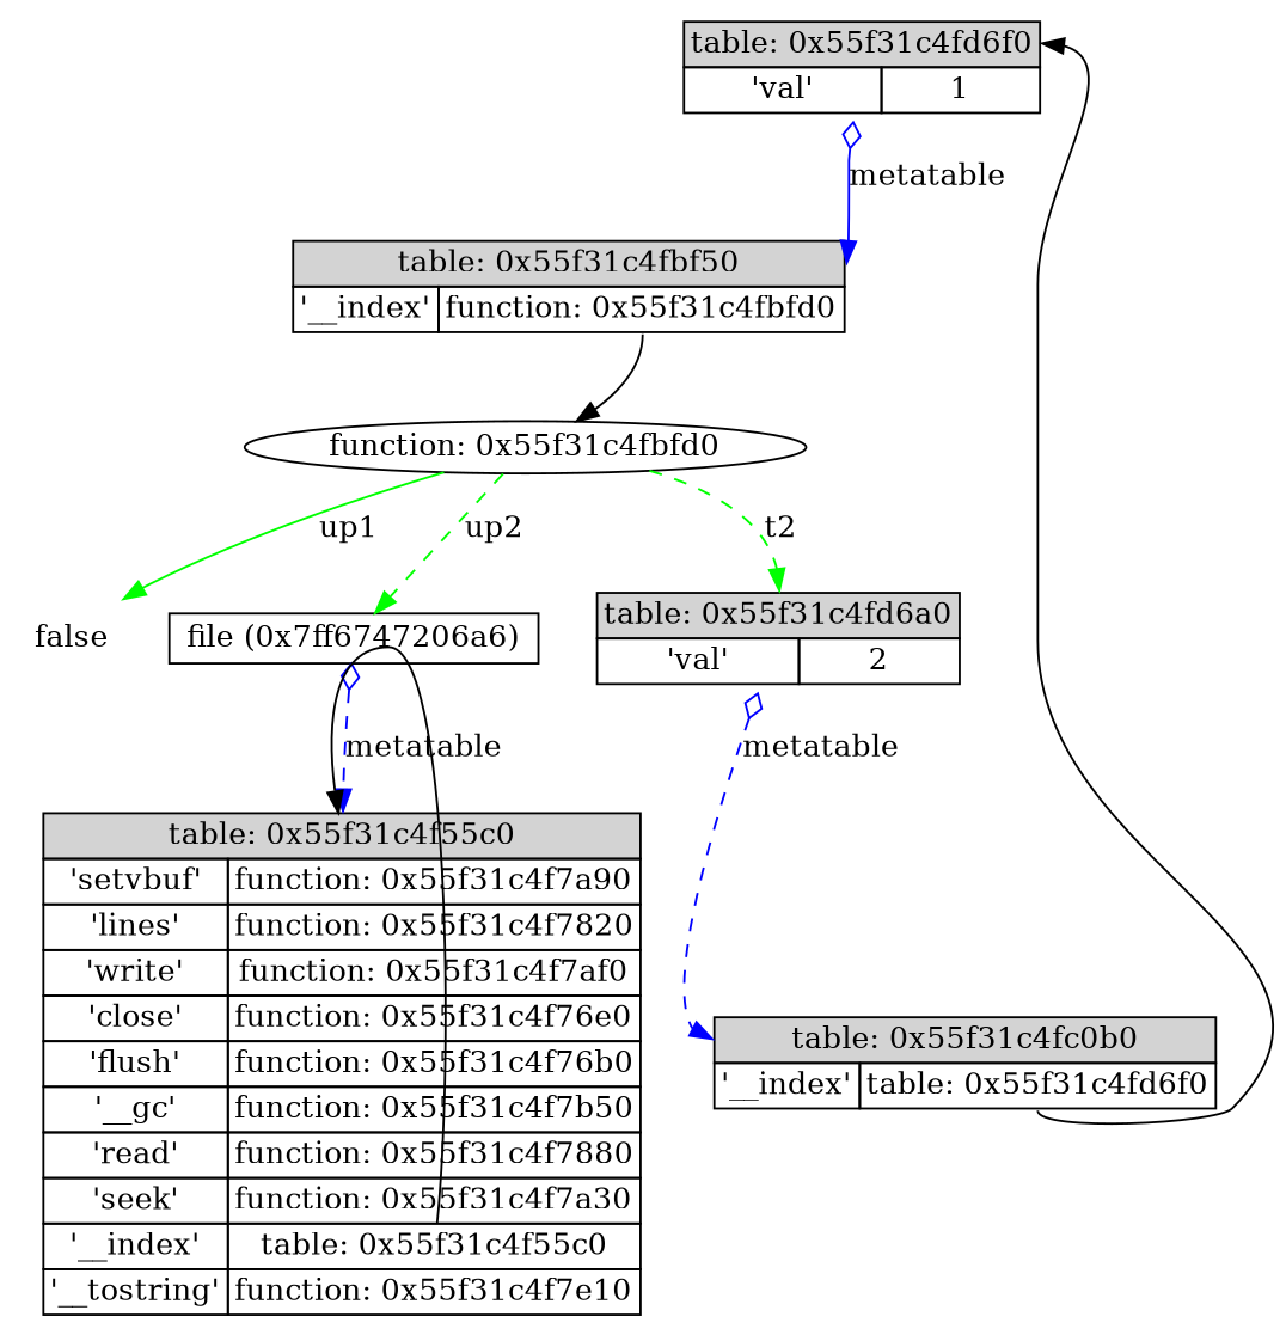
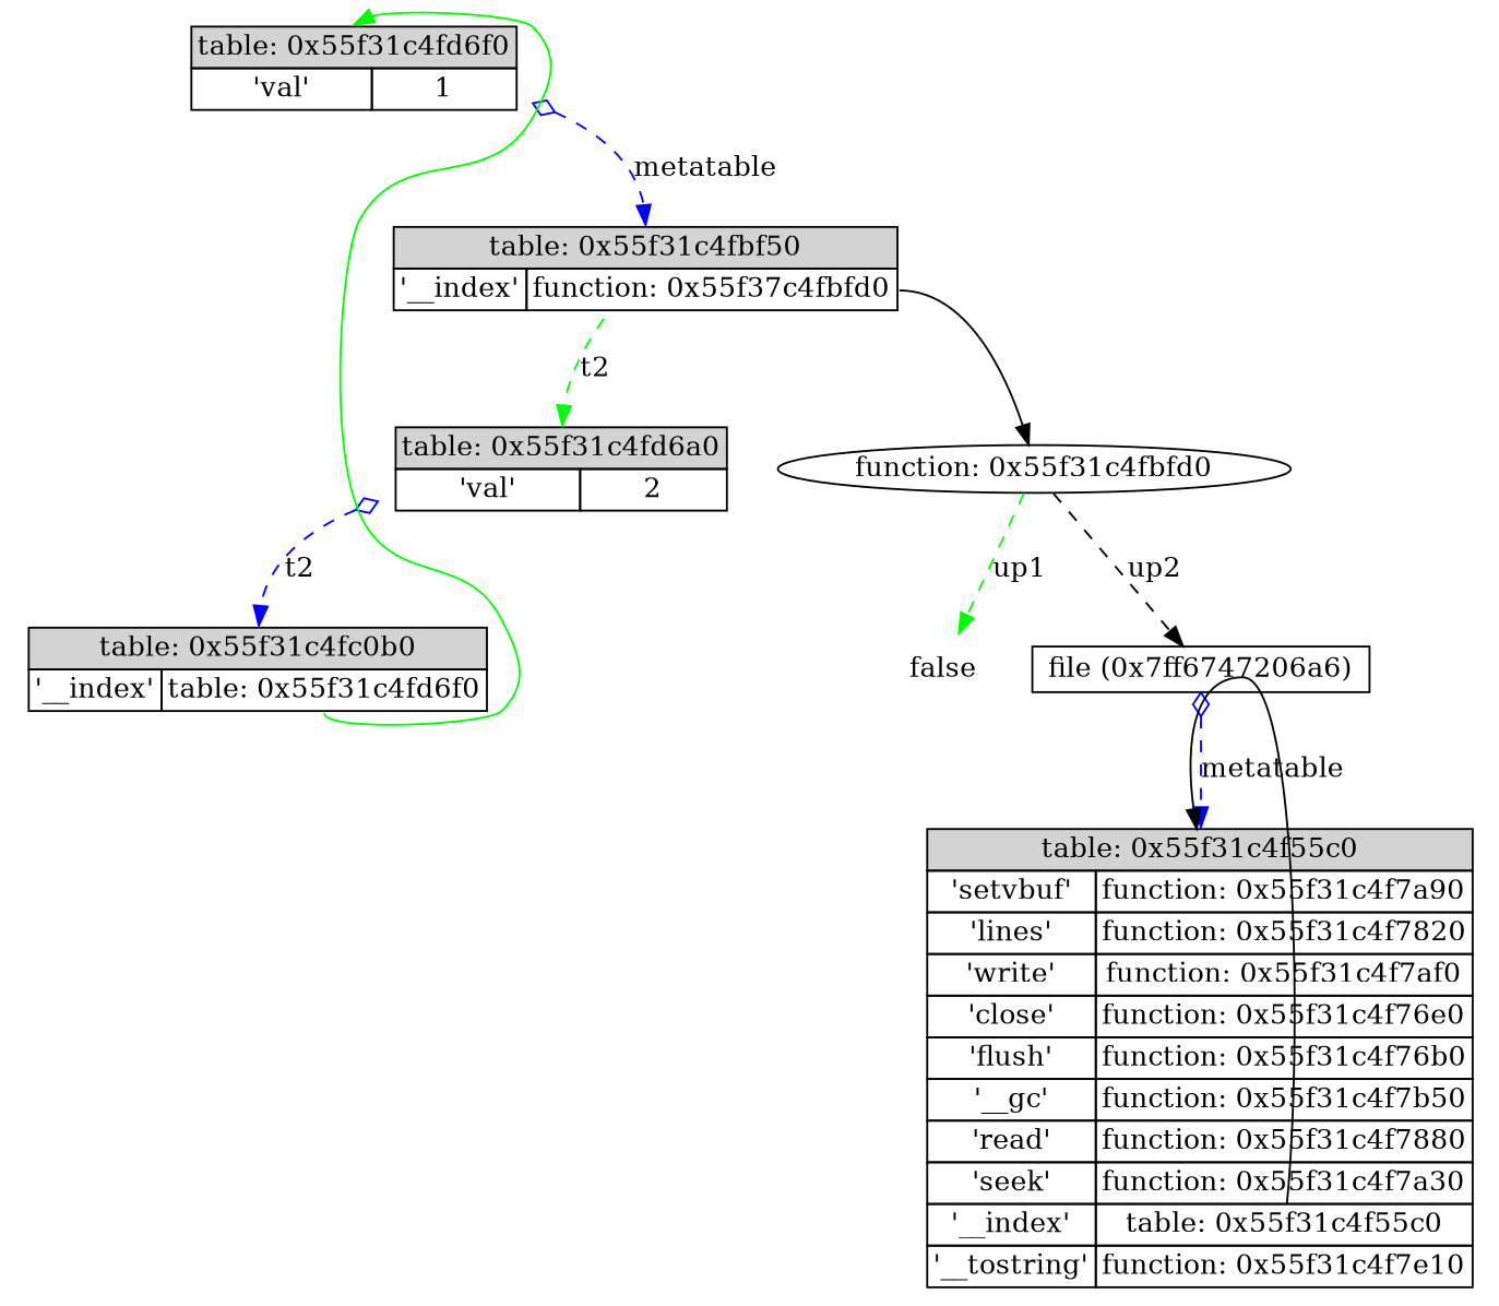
  digraph {
    node [shape=plaintext]
    edge [headport=0 style=dashed]
    n1 [label=<<TABLE BORDER="0" CELLBORDER="1" CELLSPACING="0">   <TR><TD PORT="0" COLSPAN="2" BGCOLOR="lightgrey">table: 0x55f31c4fd6f0</TD></TR>   <TR><TD PORT="k1">'val'</TD><TD PORT="v1">1</TD></TR> </TABLE>>]
-   n2 [label=<<TABLE BORDER="0" CELLBORDER="1" CELLSPACING="0">   <TR><TD PORT="0" COLSPAN="2" BGCOLOR="lightgrey">table: 0x55f31c4fbf50</TD></TR>   <TR><TD PORT="k1">'__index'</TD><TD PORT="v1">function: 0x55f31c4fbfd0</TD></TR> </TABLE>>]
+   n2 [label=<<TABLE BORDER="0" CELLBORDER="1" CELLSPACING="0">   <TR><TD PORT="0" COLSPAN="2" BGCOLOR="lightgrey">table: 0x55f31c4fbf50</TD></TR>   <TR><TD PORT="k1">'__index'</TD><TD PORT="v1">function: 0x55f37c4fbfd0</TD></TR> </TABLE>>]
    n3 [height=0.3 label="function: 0x55f31c4fbfd0" margin=0.01 shape=ellipse]
    n4 [label=<<TABLE BORDER="0" CELLBORDER="1" CELLSPACING="0">   <TR><TD PORT="0" COLSPAN="2" BGCOLOR="lightgrey">table: 0x55f31c4fd6a0</TD></TR>   <TR><TD PORT="k1">'val'</TD><TD PORT="v1">2</TD></TR> </TABLE>>]
    n5 [label=false]
    n6 [height=0.3 label="file (0x7ff6747206a6)" shape=box]
    n7 [label=<<TABLE BORDER="0" CELLBORDER="1" CELLSPACING="0">   <TR><TD PORT="0" COLSPAN="2" BGCOLOR="lightgrey">table: 0x55f31c4fc0b0</TD></TR>   <TR><TD PORT="k1">'__index'</TD><TD PORT="v1">table: 0x55f31c4fd6f0</TD></TR> </TABLE>>]
    n8 [label=<<TABLE BORDER="0" CELLBORDER="1" CELLSPACING="0">   <TR><TD PORT="0" COLSPAN="2" BGCOLOR="lightgrey">table: 0x55f31c4f55c0</TD></TR>   <TR><TD PORT="k1">'setvbuf'</TD><TD PORT="v1">function: 0x55f31c4f7a90</TD></TR>   <TR><TD PORT="k2">'lines'</TD><TD PORT="v2">function: 0x55f31c4f7820</TD></TR>   <TR><TD PORT="k3">'write'</TD><TD PORT="v3">function: 0x55f31c4f7af0</TD></TR>   <TR><TD PORT="k4">'close'</TD><TD PORT="v4">function: 0x55f31c4f76e0</TD></TR>   <TR><TD PORT="k5">'flush'</TD><TD PORT="v5">function: 0x55f31c4f76b0</TD></TR>   <TR><TD PORT="k6">'__gc'</TD><TD PORT="v6">function: 0x55f31c4f7b50</TD></TR>   <TR><TD PORT="k7">'read'</TD><TD PORT="v7">function: 0x55f31c4f7880</TD></TR>   <TR><TD PORT="k8">'seek'</TD><TD PORT="v8">function: 0x55f31c4f7a30</TD></TR>   <TR><TD PORT="k9">'__index'</TD><TD PORT="v9">table: 0x55f31c4f55c0</TD></TR>   <TR><TD PORT="k10">'__tostring'</TD><TD PORT="v10">function: 0x55f31c4f7e10</TD></TR> </TABLE>>]
-   n1 -> n2 [arrowtail=odiamond color=blue dir=both label=metatable style=solid]
+   n1 -> n2 [arrowtail=odiamond color=blue dir=both label=metatable]
    n2 -> n3 [style=solid tailport=v1]
-   n3 -> n4 [color=green label=t2]
-   n3 -> n5 [color=green label=up1 style=solid]
-   n3 -> n6 [color=green label=up2]
-   n4 -> n7 [arrowtail=odiamond color=blue dir=both label=metatable]
+   n2 -> n4 [color=green label=t2]
+   n3 -> n5 [color=green label=up1]
+   n3 -> n6 [color=black label=up2]
+   n4 -> n7 [arrowtail=odiamond color=blue dir=both label=t2]
    n6 -> n8 [arrowtail=odiamond color=blue dir=both label=metatable]
-   n7 -> n1 [style=solid tailport=v1]
+   n7 -> n1 [style=solid tailport=v1 color=green]
    n8 -> n8 [style=solid tailport=v9]
  }
